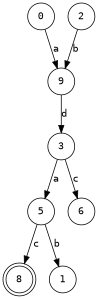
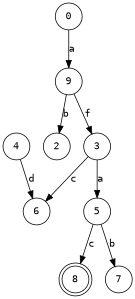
  digraph {
    fontname="DejaVu Sans Mono"
    node [fontname="DejaVu Sans Mono" shape=circle]
    edge [fontname="DejaVu Sans Mono"]
    8 [shape=doublecircle]
    n2 [label=9]
    0
    2
    3
    5
    6
-   7 [label=1]
-   2 -> n2 [label=b]
-   n2 -> 3 [label=d]
+   4
+   7
+   n2 -> 2 [label=b]
+   n2 -> 3 [label=f]
    0 -> n2 [label=a]
    3 -> 5 [label=a]
    3 -> 6 [label=c]
    5 -> 8 [label=c]
    5 -> 7 [label=b]
+   4 -> 6 [label=d]
  }
